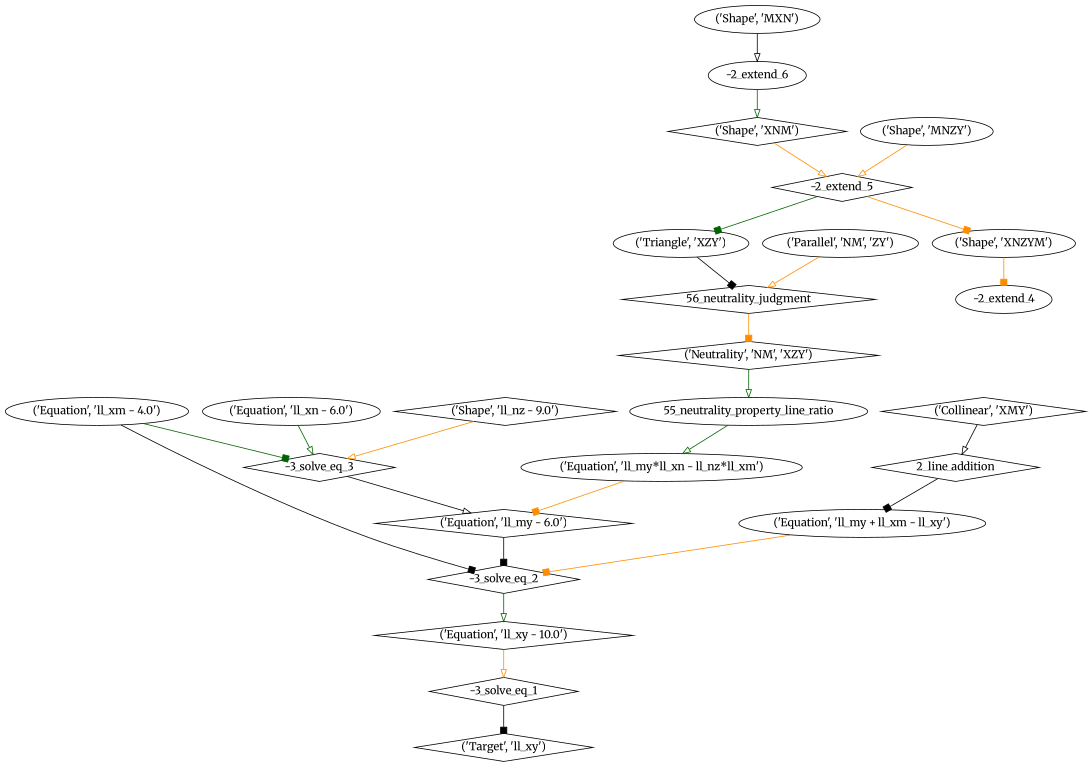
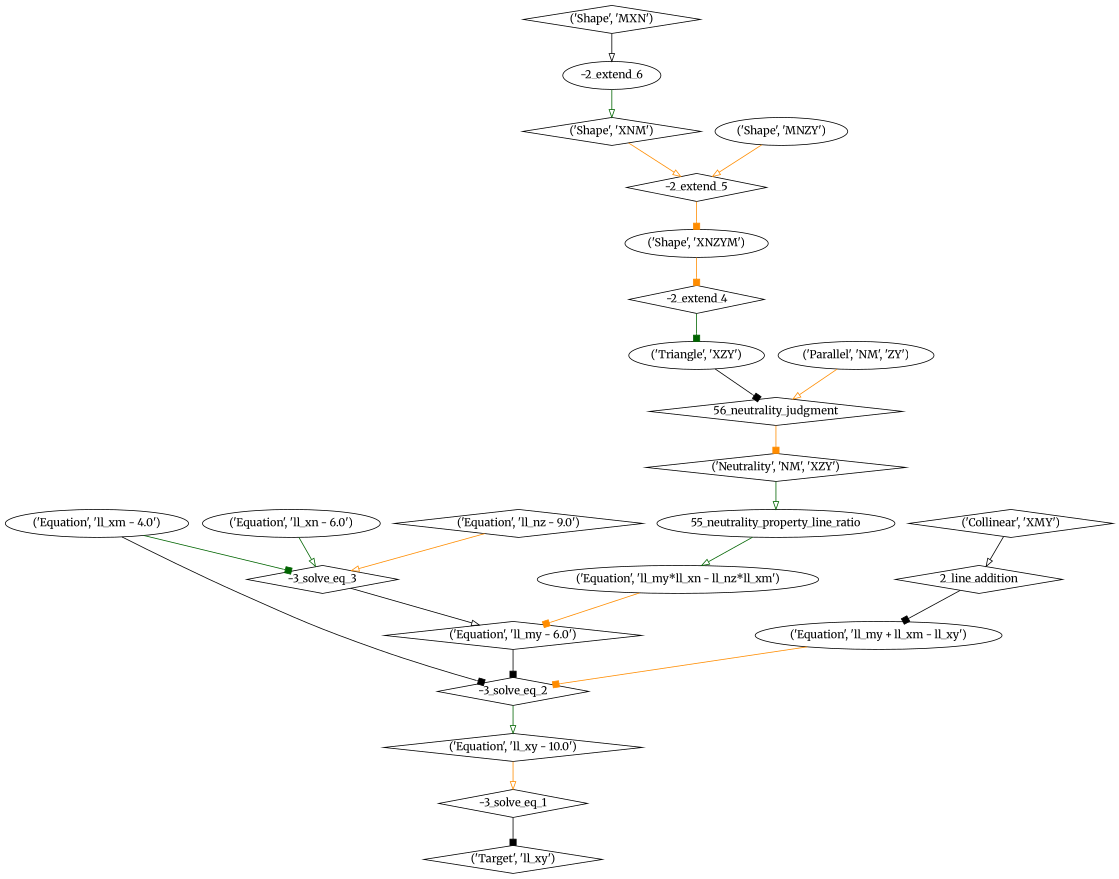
  digraph {
    fontname=Merriweather
    node [fontname=Merriweather shape=diamond]
    edge [arrowhead=onormal color=darkorange fontname=Merriweather]
    n1 [label="('Target', 'll_xy')"]
    n2 [label="-3_solve_eq_1"]
    n3 [label="('Equation', 'll_xy - 10.0')"]
    n4 [label="-3_solve_eq_2"]
    n5 [label="('Equation', 'll_xm - 4.0')" shape=ellipse]
    n6 [label="-3_solve_eq_3"]
    n7 [label="('Equation', 'll_my - 6.0')"]
    n8 [label="('Equation', 'll_my + ll_xm - ll_xy')" shape=ellipse]
    n9 [label="('Equation', 'll_xn - 6.0')" shape=ellipse]
-   n10 [label="('Shape', 'll_nz - 9.0')"]
+   n10 [label="('Equation', 'll_nz - 9.0')"]
    n11 [label="('Equation', 'll_my*ll_xn - ll_nz*ll_xm')" shape=ellipse]
    n12 [label="2_line_addition"]
    n13 [label="('Collinear', 'XMY')"]
    n14 [label="55_neutrality_property_line_ratio" shape=ellipse]
    n15 [label="('Neutrality', 'NM', 'XZY')"]
    n16 [label="56_neutrality_judgment"]
    n17 [label="('Triangle', 'XZY')" shape=ellipse]
    n18 [label="('Parallel', 'NM', 'ZY')" shape=ellipse]
-   n19 [label="-2_extend_4" shape=ellipse]
+   n19 [label="-2_extend_4"]
    n20 [label="('Shape', 'XNZYM')" shape=ellipse]
    n21 [label="-2_extend_5"]
    n22 [label="('Shape', 'XNM')"]
    n23 [label="('Shape', 'MNZY')" shape=ellipse]
    n24 [label="-2_extend_6" shape=ellipse]
-   n25 [label="('Shape', 'MXN')" shape=ellipse]
+   n25 [label="('Shape', 'MXN')"]
    n2 -> n1 [arrowhead=box color=black]
    n3 -> n2
    n4 -> n3 [color=darkgreen]
    n5 -> n4 [arrowhead=box color=black]
    n5 -> n6 [arrowhead=box color=darkgreen]
    n6 -> n7 [color=black]
    n7 -> n4 [arrowhead=box color=black]
    n8 -> n4 [arrowhead=box]
    n9 -> n6 [color=darkgreen]
    n10 -> n6
    n11 -> n7 [arrowhead=box]
    n12 -> n8 [arrowhead=box color=black]
    n13 -> n12 [color=black]
    n14 -> n11 [color=darkgreen]
    n15 -> n14 [color=darkgreen]
    n16 -> n15 [arrowhead=box]
    n17 -> n16 [arrowhead=box color=black]
    n18 -> n16
-   n21 -> n17 [arrowhead=box color=darkgreen]
+   n19 -> n17 [arrowhead=box color=darkgreen]
    n20 -> n19 [arrowhead=box]
    n21 -> n20 [arrowhead=box]
    n22 -> n21
    n23 -> n21
    n24 -> n22 [color=darkgreen]
    n25 -> n24 [color=black]
  }
